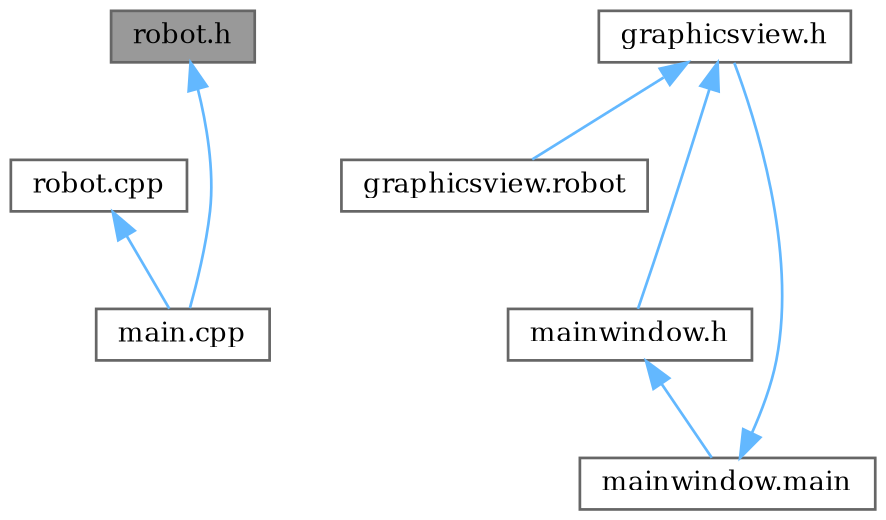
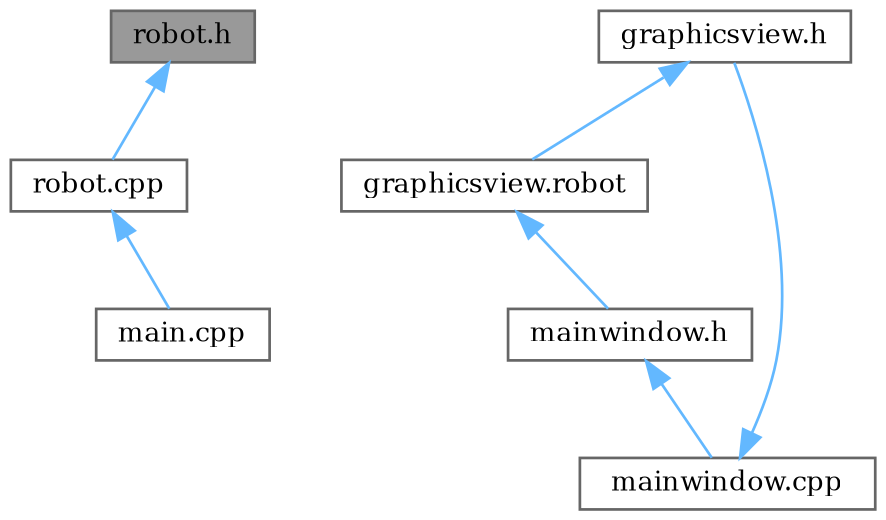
  digraph {
    fontname="DejaVu Serif"
    node [color=grey40 fillcolor=white fontname="DejaVu Serif" fontsize=10 shape=box style=filled]
    edge [color=steelblue1 dir=back fontname="DejaVu Serif" fontsize=10 labelfontname=Helvetica labelfontsize=10 style=solid]
    n1 [color=gray40 fillcolor=grey60 fontcolor=black height=0.2 label="robot.h" width=0.4]
    n2 [height=0.2 label="robot.cpp" width=0.4]
    n3 [height=0.2 label="graphicsview.h" width=0.4]
    n4 [height=0.2 label="graphicsview.robot" width=0.4]
    n5 [height=0.2 label="mainwindow.h" width=0.4]
    n6 [height=0.2 label="main.cpp" width=0.4]
-   n7 [height=0.2 label="mainwindow.main" width=0.4]
-   n1 -> n6
+   n7 [height=0.2 label="mainwindow.cpp" width=0.4]
+   n1 -> n2
    n2 -> n6
    n3 -> n4
-   n3 -> n5
+   n4 -> n5
    n5 -> n7
    n7 -> n3
  }
